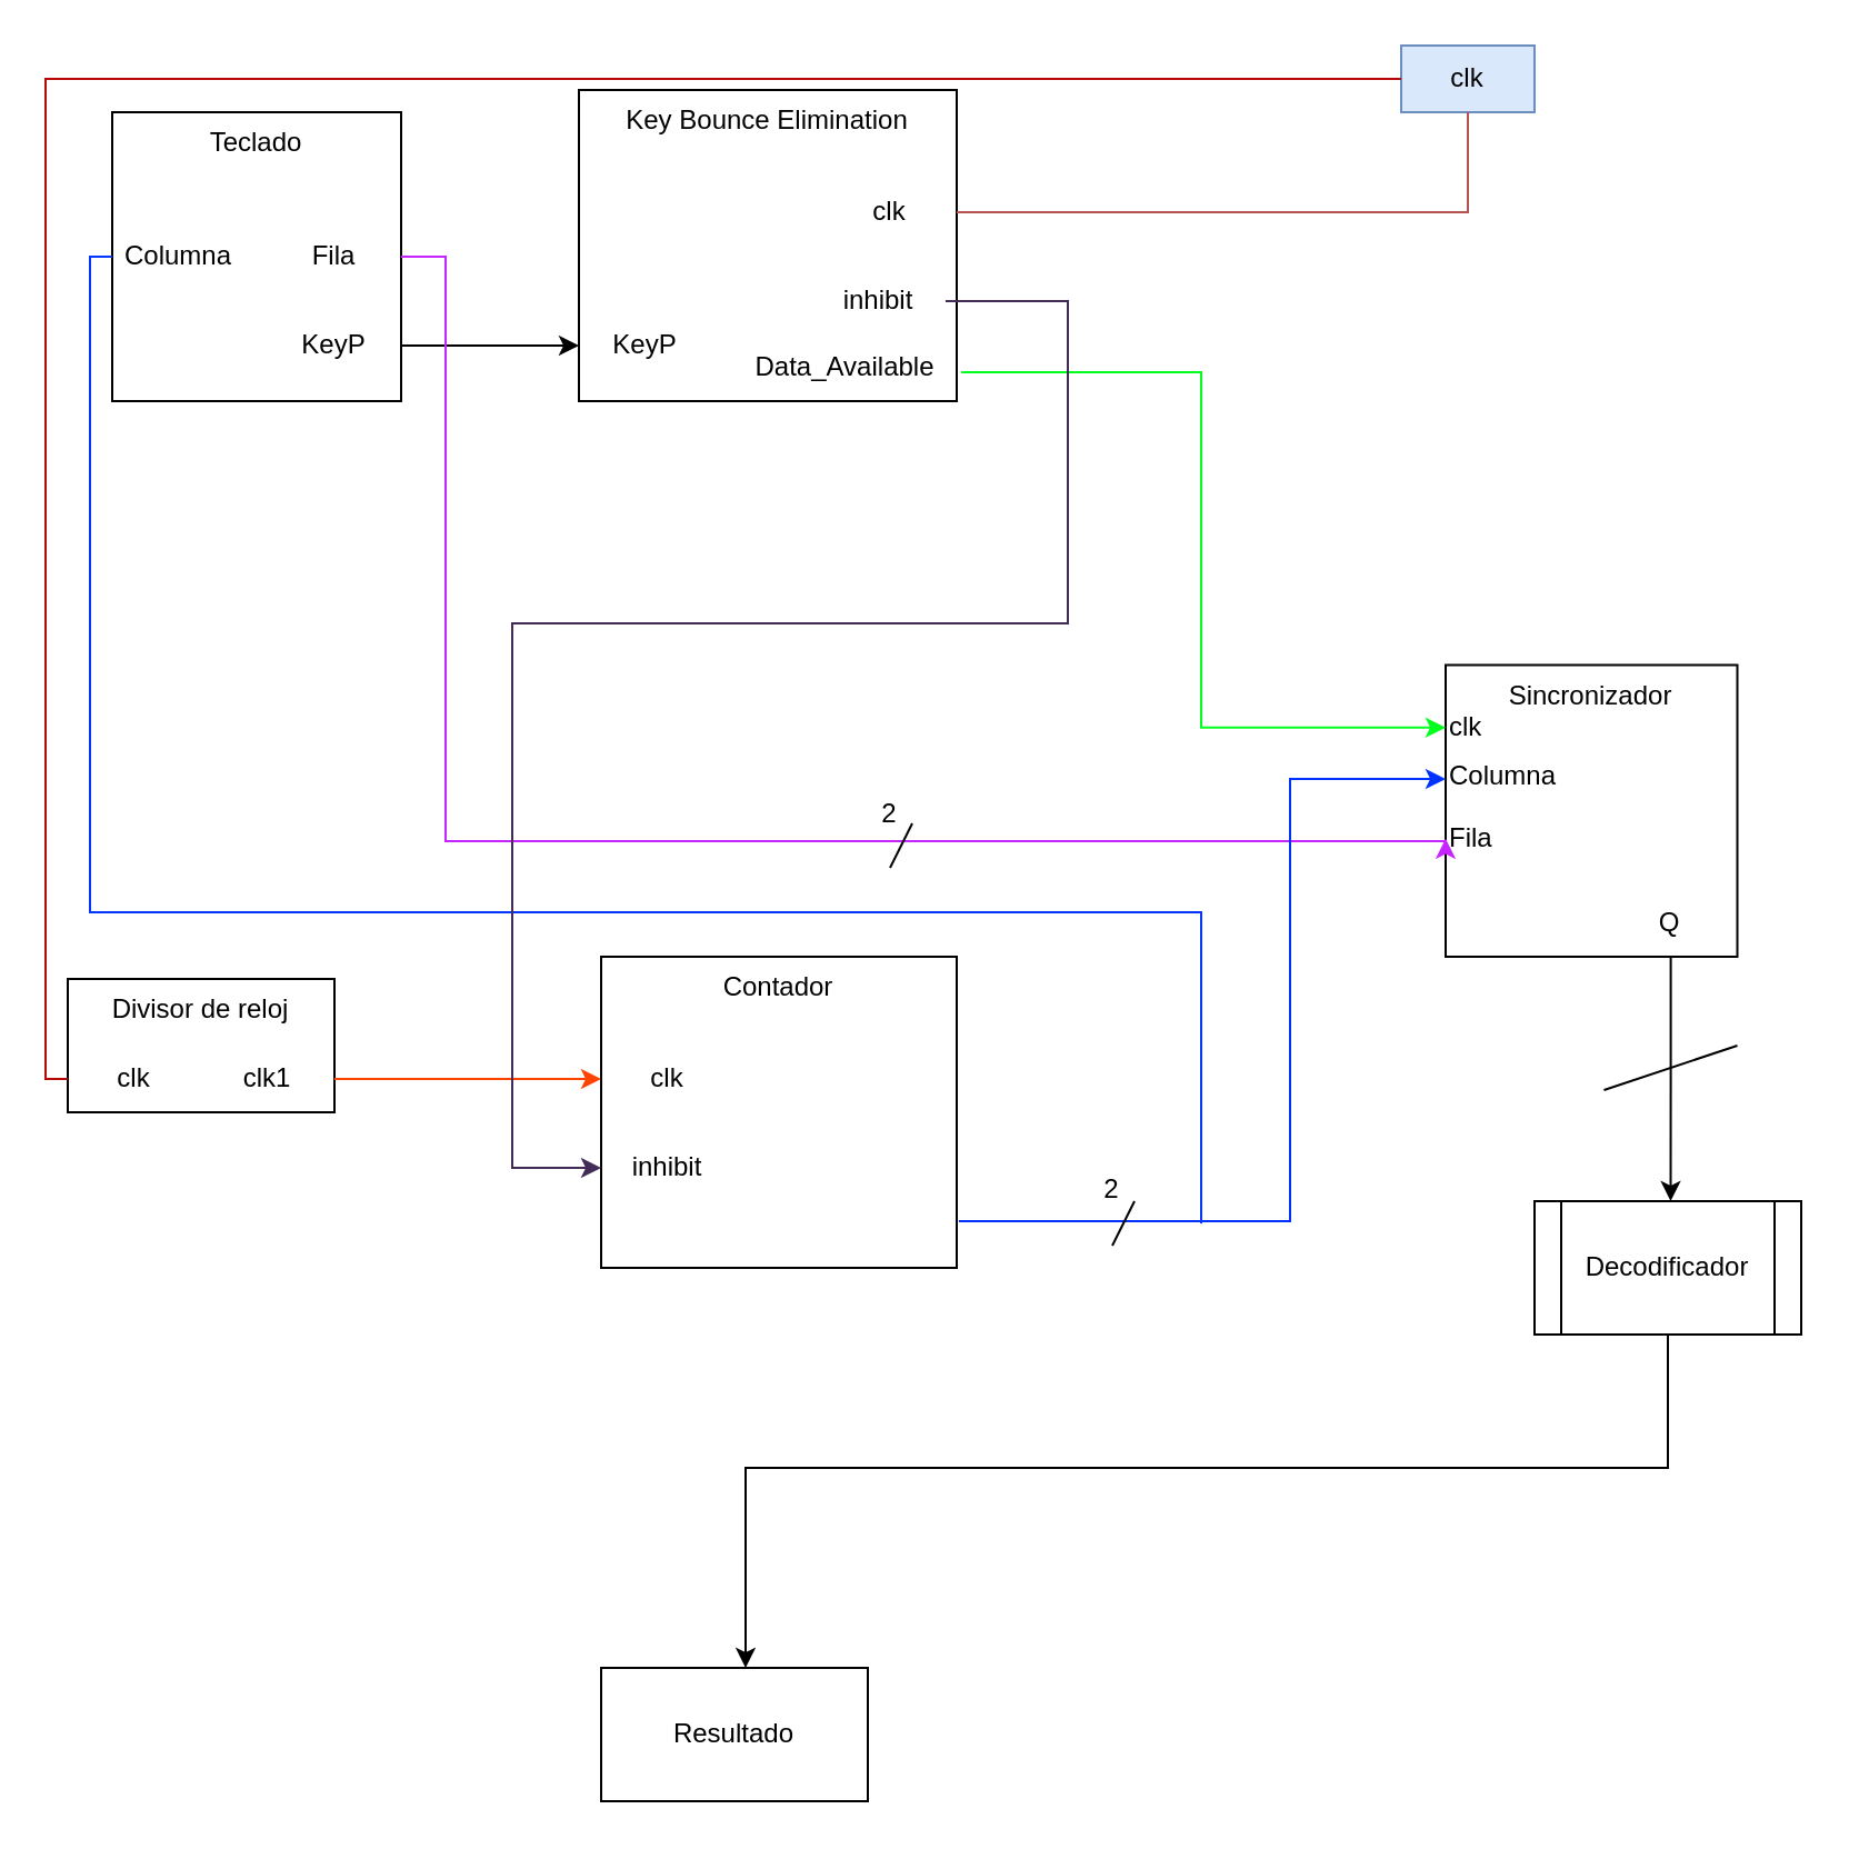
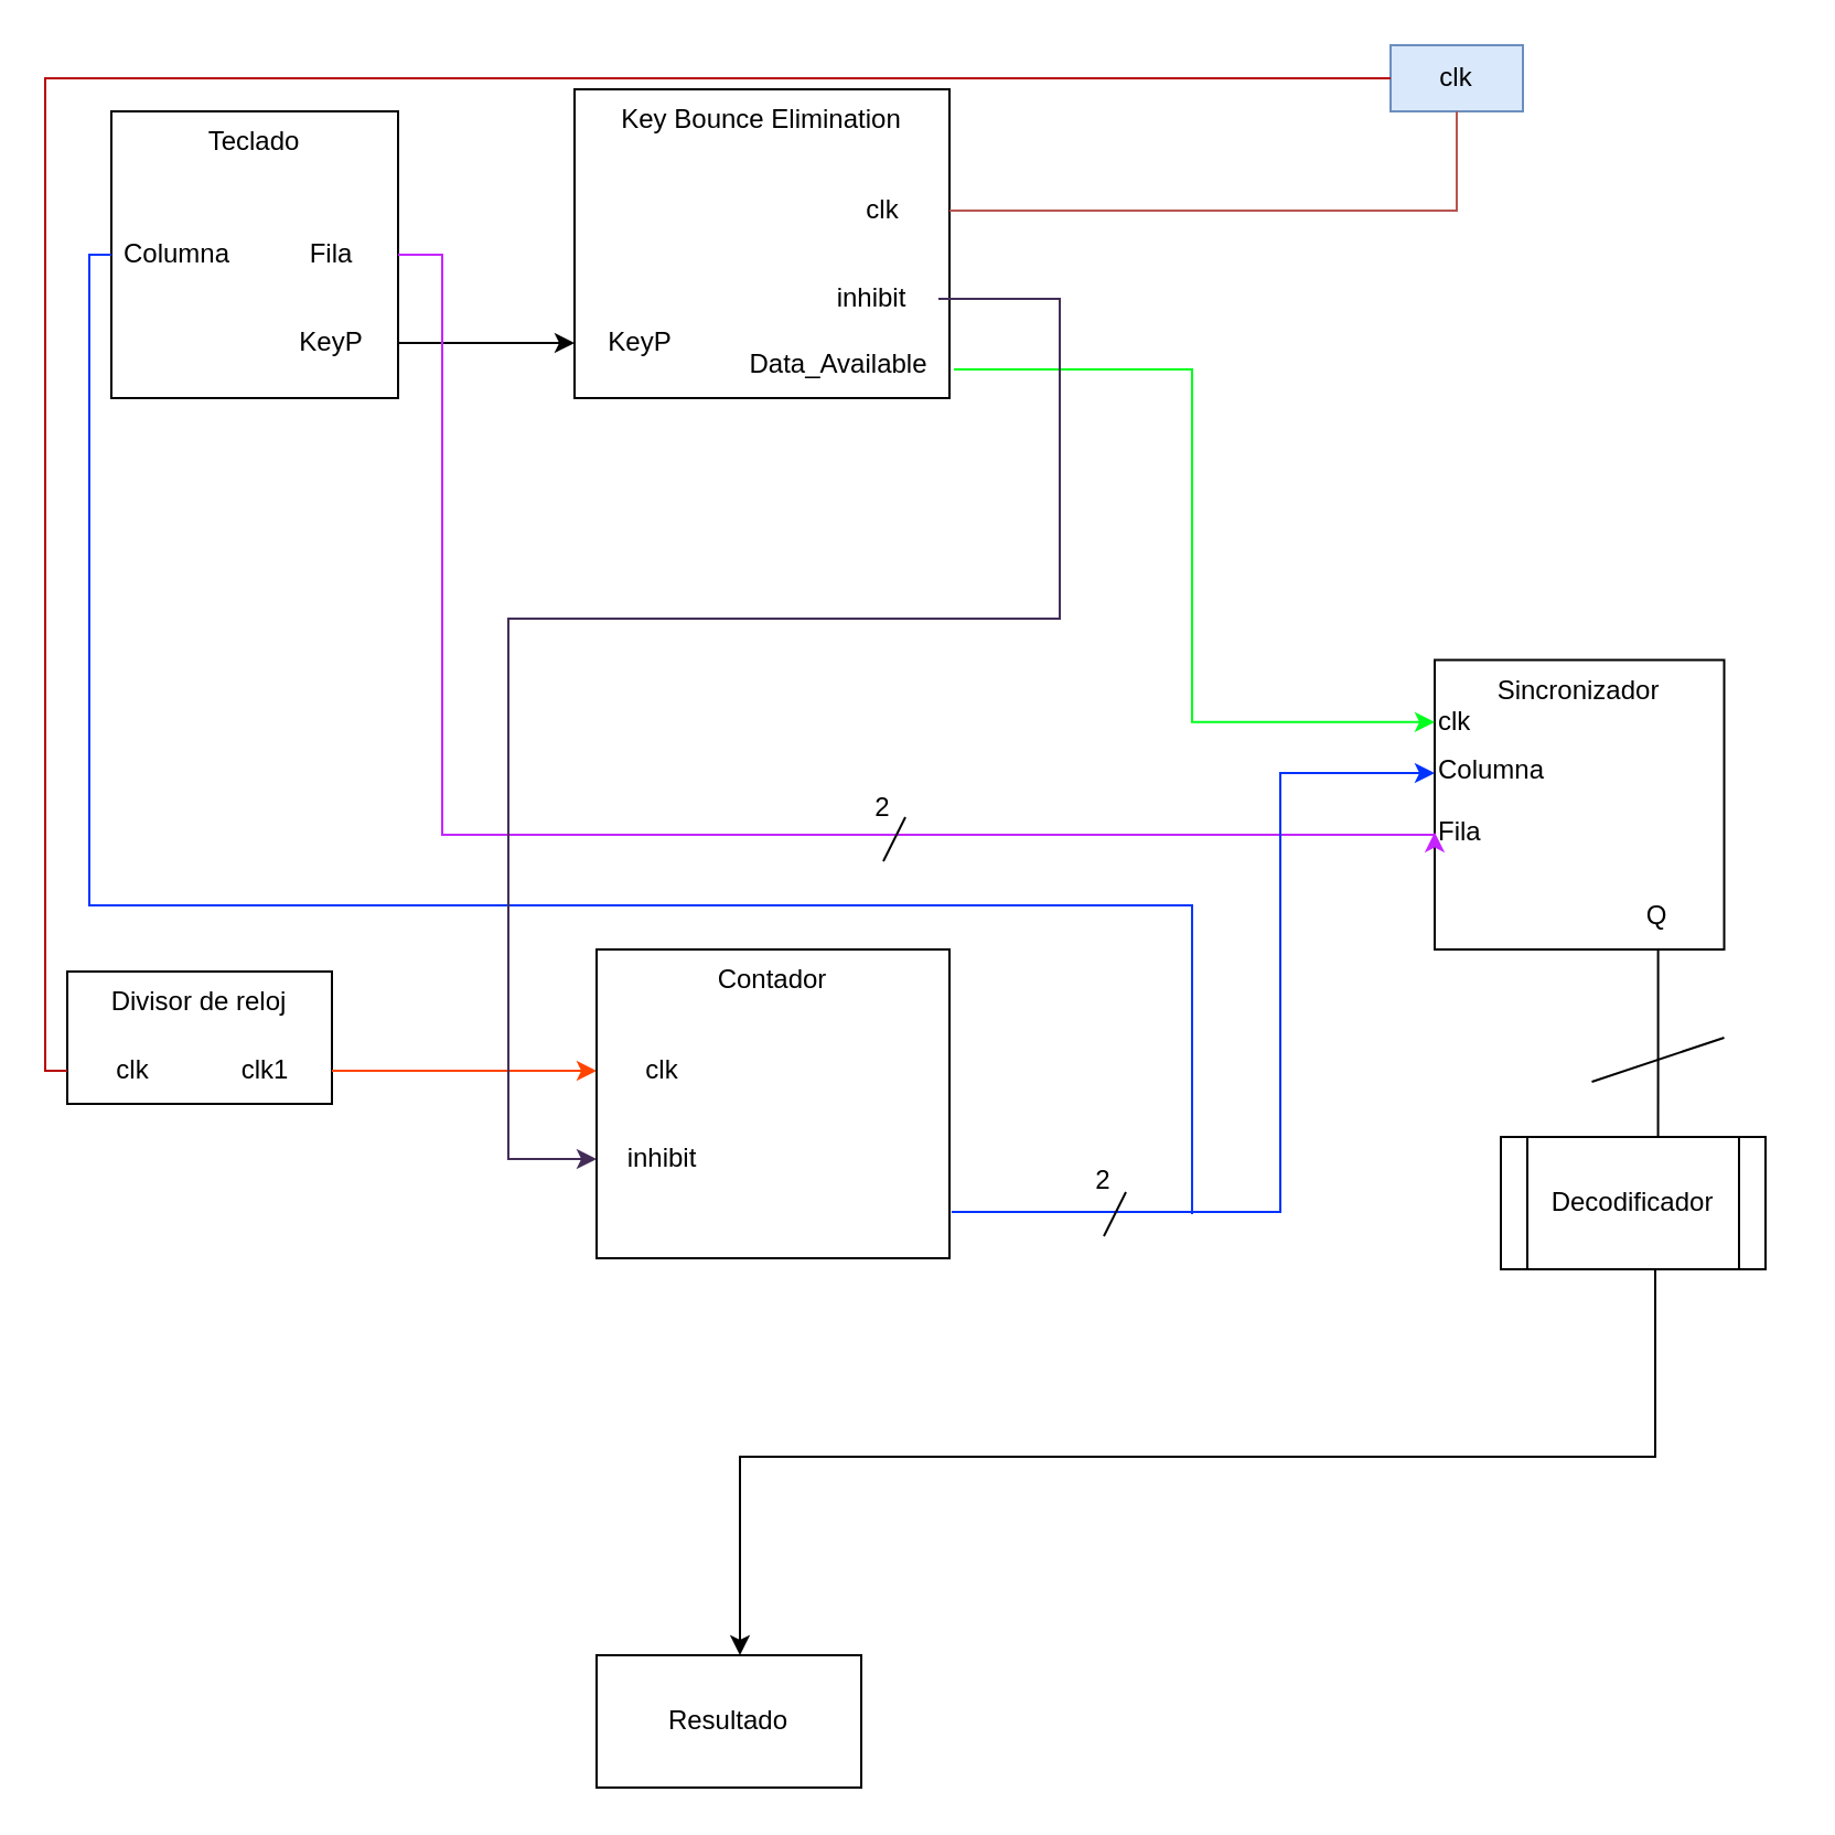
  <mxCell id="0" />
  <mxCell id="1" parent="0" />
  <mxCell id="2" value="" style="group" vertex="1" connectable="0" parent="1"><mxGeometry x="20" y="20" width="790" height="580" as="geometry" /></mxCell>
  <mxCell id="3" value="clk" style="text;html=1;align=center;verticalAlign=middle;whiteSpace=wrap;rounded=0;fillColor=#dae8fc;strokeColor=#6c8ebf;" vertex="1" parent="2"><mxGeometry x="610" width="60" height="30" as="geometry" /></mxCell>
  <mxCell id="4" value="" style="group" vertex="1" connectable="0" parent="2"><mxGeometry x="10" y="420" width="120" height="60" as="geometry" /></mxCell>
  <mxCell id="5" value="Divisor de reloj" style="rounded=0;whiteSpace=wrap;html=1;verticalAlign=top;" vertex="1" parent="4"><mxGeometry width="120" height="60" as="geometry" /></mxCell>
  <mxCell id="6" value="clk1" style="text;html=1;align=center;verticalAlign=middle;whiteSpace=wrap;rounded=0;" vertex="1" parent="4"><mxGeometry x="60" y="30" width="60" height="30" as="geometry" /></mxCell>
  <mxCell id="7" value="clk" style="text;html=1;align=center;verticalAlign=middle;whiteSpace=wrap;rounded=0;" vertex="1" parent="4"><mxGeometry y="30" width="60" height="30" as="geometry" /></mxCell>
  <mxCell id="8" value="" style="group" vertex="1" connectable="0" parent="2"><mxGeometry x="30" y="30" width="130" height="130" as="geometry" /></mxCell>
  <mxCell id="9" value="Teclado" style="whiteSpace=wrap;html=1;aspect=fixed;verticalAlign=top;" vertex="1" parent="8"><mxGeometry width="130" height="130" as="geometry" /></mxCell>
  <mxCell id="10" value="Fila" style="text;html=1;align=center;verticalAlign=middle;whiteSpace=wrap;rounded=0;" vertex="1" parent="8"><mxGeometry x="70" y="50" width="60" height="30" as="geometry" /></mxCell>
  <mxCell id="11" style="edgeStyle=orthogonalEdgeStyle;rounded=0;orthogonalLoop=1;jettySize=auto;html=1;exitX=0;exitY=0.5;exitDx=0;exitDy=0;endArrow=none;endFill=0;fillColor=#fa6800;strokeColor=#0537ff;" edge="1" parent="8" source="12"><mxGeometry relative="1" as="geometry"><mxPoint x="490" y="500" as="targetPoint" /><Array as="points"><mxPoint x="-10" y="65" /><mxPoint x="-10" y="360" /><mxPoint x="490" y="360" /></Array></mxGeometry></mxCell>
  <mxCell id="12" value="Columna" style="text;html=1;align=center;verticalAlign=middle;whiteSpace=wrap;rounded=0;" vertex="1" parent="8"><mxGeometry y="50" width="60" height="30" as="geometry" /></mxCell>
  <mxCell id="13" value="KeyP" style="text;html=1;align=center;verticalAlign=middle;whiteSpace=wrap;rounded=0;" vertex="1" parent="8"><mxGeometry x="70" y="90" width="60" height="30" as="geometry" /></mxCell>
  <mxCell id="14" style="edgeStyle=orthogonalEdgeStyle;rounded=0;orthogonalLoop=1;jettySize=auto;html=1;entryX=0;entryY=0.5;entryDx=0;entryDy=0;" edge="1" parent="2" source="13" target="20"><mxGeometry relative="1" as="geometry" /></mxCell>
  <mxCell id="15" value="" style="group" vertex="1" connectable="0" parent="2"><mxGeometry x="240" y="20" width="170" height="140" as="geometry" /></mxCell>
  <mxCell id="16" value="Key Bounce Elimination" style="rounded=0;whiteSpace=wrap;html=1;verticalAlign=top;container=0;" vertex="1" parent="15"><mxGeometry width="170" height="140" as="geometry" /></mxCell>
  <mxCell id="17" value="clk" style="text;html=1;align=center;verticalAlign=middle;whiteSpace=wrap;rounded=0;container=0;" vertex="1" parent="15"><mxGeometry x="110" y="40" width="60" height="30" as="geometry" /></mxCell>
  <mxCell id="18" value="inhibit" style="text;html=1;align=center;verticalAlign=middle;whiteSpace=wrap;rounded=0;container=0;" vertex="1" parent="15"><mxGeometry x="105" y="80" width="60" height="30" as="geometry" /></mxCell>
  <mxCell id="19" value="Data_Available" style="text;html=1;align=center;verticalAlign=middle;whiteSpace=wrap;rounded=0;container=0;" vertex="1" parent="15"><mxGeometry x="90" y="110" width="60" height="30" as="geometry" /></mxCell>
  <mxCell id="20" value="KeyP" style="text;html=1;align=center;verticalAlign=middle;whiteSpace=wrap;rounded=0;container=0;" vertex="1" parent="15"><mxGeometry y="100" width="60" height="30" as="geometry" /></mxCell>
  <mxCell id="21" style="edgeStyle=orthogonalEdgeStyle;rounded=0;orthogonalLoop=1;jettySize=auto;html=1;entryX=0;entryY=0.5;entryDx=0;entryDy=0;fillColor=#fa6800;strokeColor=#ff4400;" edge="1" parent="2" source="6" target="24"><mxGeometry relative="1" as="geometry" /></mxCell>
  <mxCell id="22" value="" style="group" vertex="1" connectable="0" parent="2"><mxGeometry x="250" y="410" width="160" height="140" as="geometry" /></mxCell>
  <mxCell id="23" value="Contador" style="rounded=0;whiteSpace=wrap;html=1;verticalAlign=top;" vertex="1" parent="22"><mxGeometry width="160" height="140" as="geometry" /></mxCell>
  <mxCell id="24" value="clk" style="text;html=1;align=center;verticalAlign=middle;whiteSpace=wrap;rounded=0;" vertex="1" parent="22"><mxGeometry y="40" width="60" height="30" as="geometry" /></mxCell>
  <mxCell id="25" value="inhibit" style="text;html=1;align=center;verticalAlign=middle;whiteSpace=wrap;rounded=0;" vertex="1" parent="22"><mxGeometry y="80" width="60" height="30" as="geometry" /></mxCell>
  <mxCell id="26" style="edgeStyle=orthogonalEdgeStyle;rounded=0;orthogonalLoop=1;jettySize=auto;html=1;strokeColor=#b85450;curved=0;endArrow=none;endFill=0;entryX=0.5;entryY=1;entryDx=0;entryDy=0;fillColor=#f8cecc;" edge="1" parent="2" source="17" target="3"><mxGeometry relative="1" as="geometry"><mxPoint x="555" y="75" as="targetPoint" /></mxGeometry></mxCell>
  <mxCell id="27" value="" style="group" vertex="1" connectable="0" parent="2"><mxGeometry x="630" y="278.75" width="131.25" height="131.25" as="geometry" /></mxCell>
  <mxCell id="28" value="Sincronizador" style="whiteSpace=wrap;html=1;aspect=fixed;verticalAlign=top;" vertex="1" parent="27"><mxGeometry width="131.25" height="131.25" as="geometry" /></mxCell>
  <mxCell id="29" value="Columna" style="text;html=1;align=left;verticalAlign=middle;whiteSpace=wrap;rounded=0;" vertex="1" parent="27"><mxGeometry y="40.625" width="39.375" height="18.75" as="geometry" /></mxCell>
  <mxCell id="30" value="Fila" style="text;html=1;align=left;verticalAlign=middle;whiteSpace=wrap;rounded=0;" vertex="1" parent="27"><mxGeometry y="68.75" width="39.375" height="18.75" as="geometry" /></mxCell>
  <mxCell id="31" value="clk" style="text;html=1;align=left;verticalAlign=middle;whiteSpace=wrap;rounded=0;" vertex="1" parent="27"><mxGeometry y="18.75" width="39.375" height="18.75" as="geometry" /></mxCell>
  <mxCell id="32" style="edgeStyle=orthogonalEdgeStyle;rounded=0;orthogonalLoop=1;jettySize=auto;html=1;" edge="1" parent="27" source="33"><mxGeometry relative="1" as="geometry"><mxPoint x="101.25" y="241.25" as="targetPoint" /></mxGeometry></mxCell>
  <mxCell id="33" value="Q" style="text;html=1;align=center;verticalAlign=middle;whiteSpace=wrap;rounded=0;" vertex="1" parent="27"><mxGeometry x="71.25" y="101.25" width="60" height="30" as="geometry" /></mxCell>
  <mxCell id="34" value="" style="endArrow=none;html=1;rounded=0;" edge="1" parent="27"><mxGeometry width="50" height="50" relative="1" as="geometry"><mxPoint x="131.25" y="171.25" as="sourcePoint" /><mxPoint x="71.25" y="191.25" as="targetPoint" /></mxGeometry></mxCell>
  <mxCell id="35" style="edgeStyle=orthogonalEdgeStyle;rounded=0;orthogonalLoop=1;jettySize=auto;html=1;entryX=0;entryY=0.5;entryDx=0;entryDy=0;exitX=1.012;exitY=0.907;exitDx=0;exitDy=0;exitPerimeter=0;fillColor=#76608a;strokeColor=#00ff1e;" edge="1" parent="2" source="16" target="31"><mxGeometry relative="1" as="geometry" /></mxCell>
  <mxCell id="36" style="edgeStyle=orthogonalEdgeStyle;rounded=0;orthogonalLoop=1;jettySize=auto;html=1;entryX=0;entryY=0.5;entryDx=0;entryDy=0;fillColor=#a0522d;strokeColor=#C525FF;" edge="1" parent="2" source="10" target="30"><mxGeometry relative="1" as="geometry"><mxPoint x="620" y="350" as="targetPoint" /><Array as="points"><mxPoint x="180" y="95" /><mxPoint x="180" y="358" /><mxPoint x="630" y="358" /></Array></mxGeometry></mxCell>
  <mxCell id="37" style="edgeStyle=orthogonalEdgeStyle;rounded=0;orthogonalLoop=1;jettySize=auto;html=1;exitX=1.006;exitY=0.85;exitDx=0;exitDy=0;exitPerimeter=0;fillColor=#fa6800;strokeColor=#0033ff;" edge="1" parent="2" source="23" target="29"><mxGeometry relative="1" as="geometry"><Array as="points"><mxPoint x="560" y="529" /><mxPoint x="560" y="330" /></Array></mxGeometry></mxCell>
  <mxCell id="38" value="2" style="text;html=1;align=center;verticalAlign=middle;whiteSpace=wrap;rounded=0;" vertex="1" parent="2"><mxGeometry x="450" y="500" width="60" height="30" as="geometry" /></mxCell>
  <mxCell id="39" value="" style="endArrow=none;html=1;rounded=0;" edge="1" parent="2"><mxGeometry width="50" height="50" relative="1" as="geometry"><mxPoint x="380" y="370" as="sourcePoint" /><mxPoint x="390" y="350" as="targetPoint" /></mxGeometry></mxCell>
  <mxCell id="40" value="" style="endArrow=none;html=1;rounded=0;" edge="1" parent="2"><mxGeometry width="50" height="50" relative="1" as="geometry"><mxPoint x="480" y="540" as="sourcePoint" /><mxPoint x="490" y="520" as="targetPoint" /></mxGeometry></mxCell>
  <mxCell id="41" value="2" style="text;html=1;align=center;verticalAlign=middle;whiteSpace=wrap;rounded=0;" vertex="1" parent="2"><mxGeometry x="350" y="330.63" width="60" height="30" as="geometry" /></mxCell>
  <mxCell id="42" style="edgeStyle=orthogonalEdgeStyle;rounded=0;orthogonalLoop=1;jettySize=auto;html=1;endArrow=none;endFill=0;fillColor=#fff2cc;strokeColor=#B80909;" edge="1" parent="2" source="7" target="3"><mxGeometry relative="1" as="geometry"><Array as="points"><mxPoint y="465" /><mxPoint y="15" /></Array></mxGeometry></mxCell>
  <mxCell id="43" style="edgeStyle=orthogonalEdgeStyle;rounded=0;orthogonalLoop=1;jettySize=auto;html=1;entryX=0;entryY=0.5;entryDx=0;entryDy=0;fillColor=#76608a;strokeColor=#432D57;" edge="1" parent="2" source="18" target="25"><mxGeometry relative="1" as="geometry"><Array as="points"><mxPoint x="460" y="115" /><mxPoint x="460" y="260" /><mxPoint x="210" y="260" /><mxPoint x="210" y="505" /></Array></mxGeometry></mxCell>
- <mxCell id="44" value="Decodificador" style="shape=process;whiteSpace=wrap;html=1;backgroundOutline=1;" vertex="1" parent="2"><mxGeometry x="670" y="520" width="120" height="60" as="geometry" /></mxCell>
+ <mxCell id="44" value="Decodificador" style="shape=process;whiteSpace=wrap;html=1;backgroundOutline=1;" vertex="1" parent="2"><mxGeometry x="660" y="495" width="120" height="60" as="geometry" /></mxCell>
  <mxCell id="45" style="edgeStyle=orthogonalEdgeStyle;rounded=0;orthogonalLoop=1;jettySize=auto;html=1;" edge="1" parent="1" source="44"><mxGeometry relative="1" as="geometry"><mxPoint x="335" y="750" as="targetPoint" /><Array as="points"><mxPoint x="750" y="660" /><mxPoint x="335" y="660" /></Array></mxGeometry></mxCell>
  <mxCell id="46" value="Resultado" style="rounded=0;whiteSpace=wrap;html=1;" vertex="1" parent="1"><mxGeometry x="270" y="750" width="120" height="60" as="geometry" /></mxCell>
